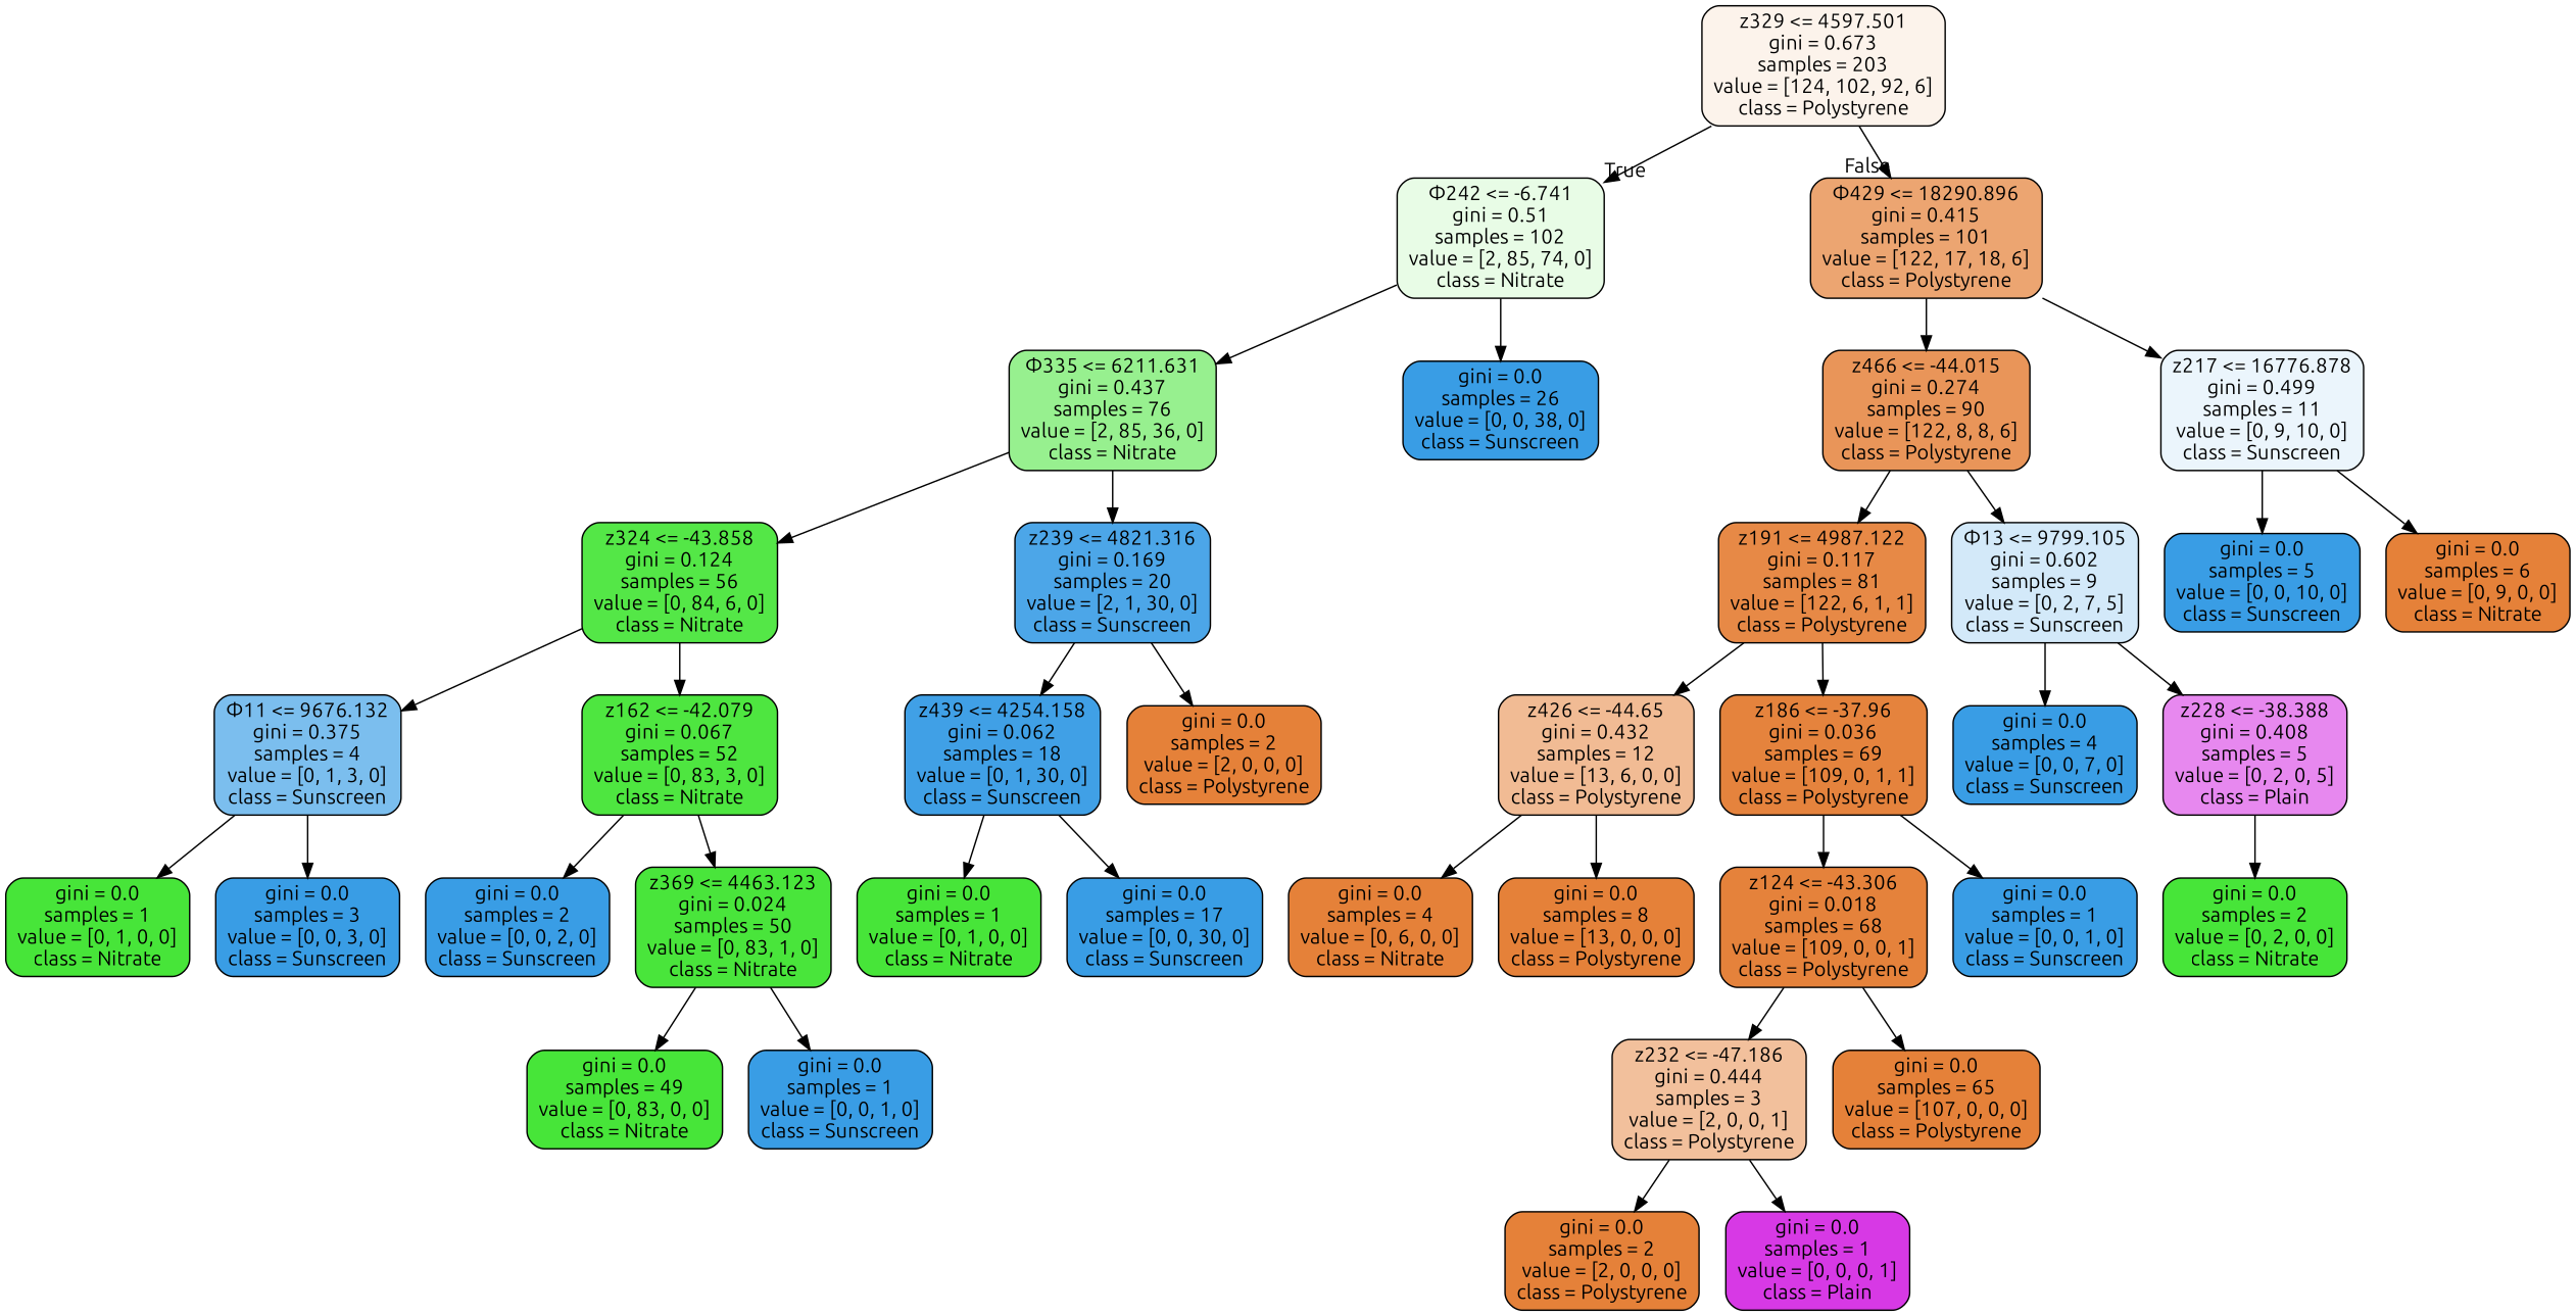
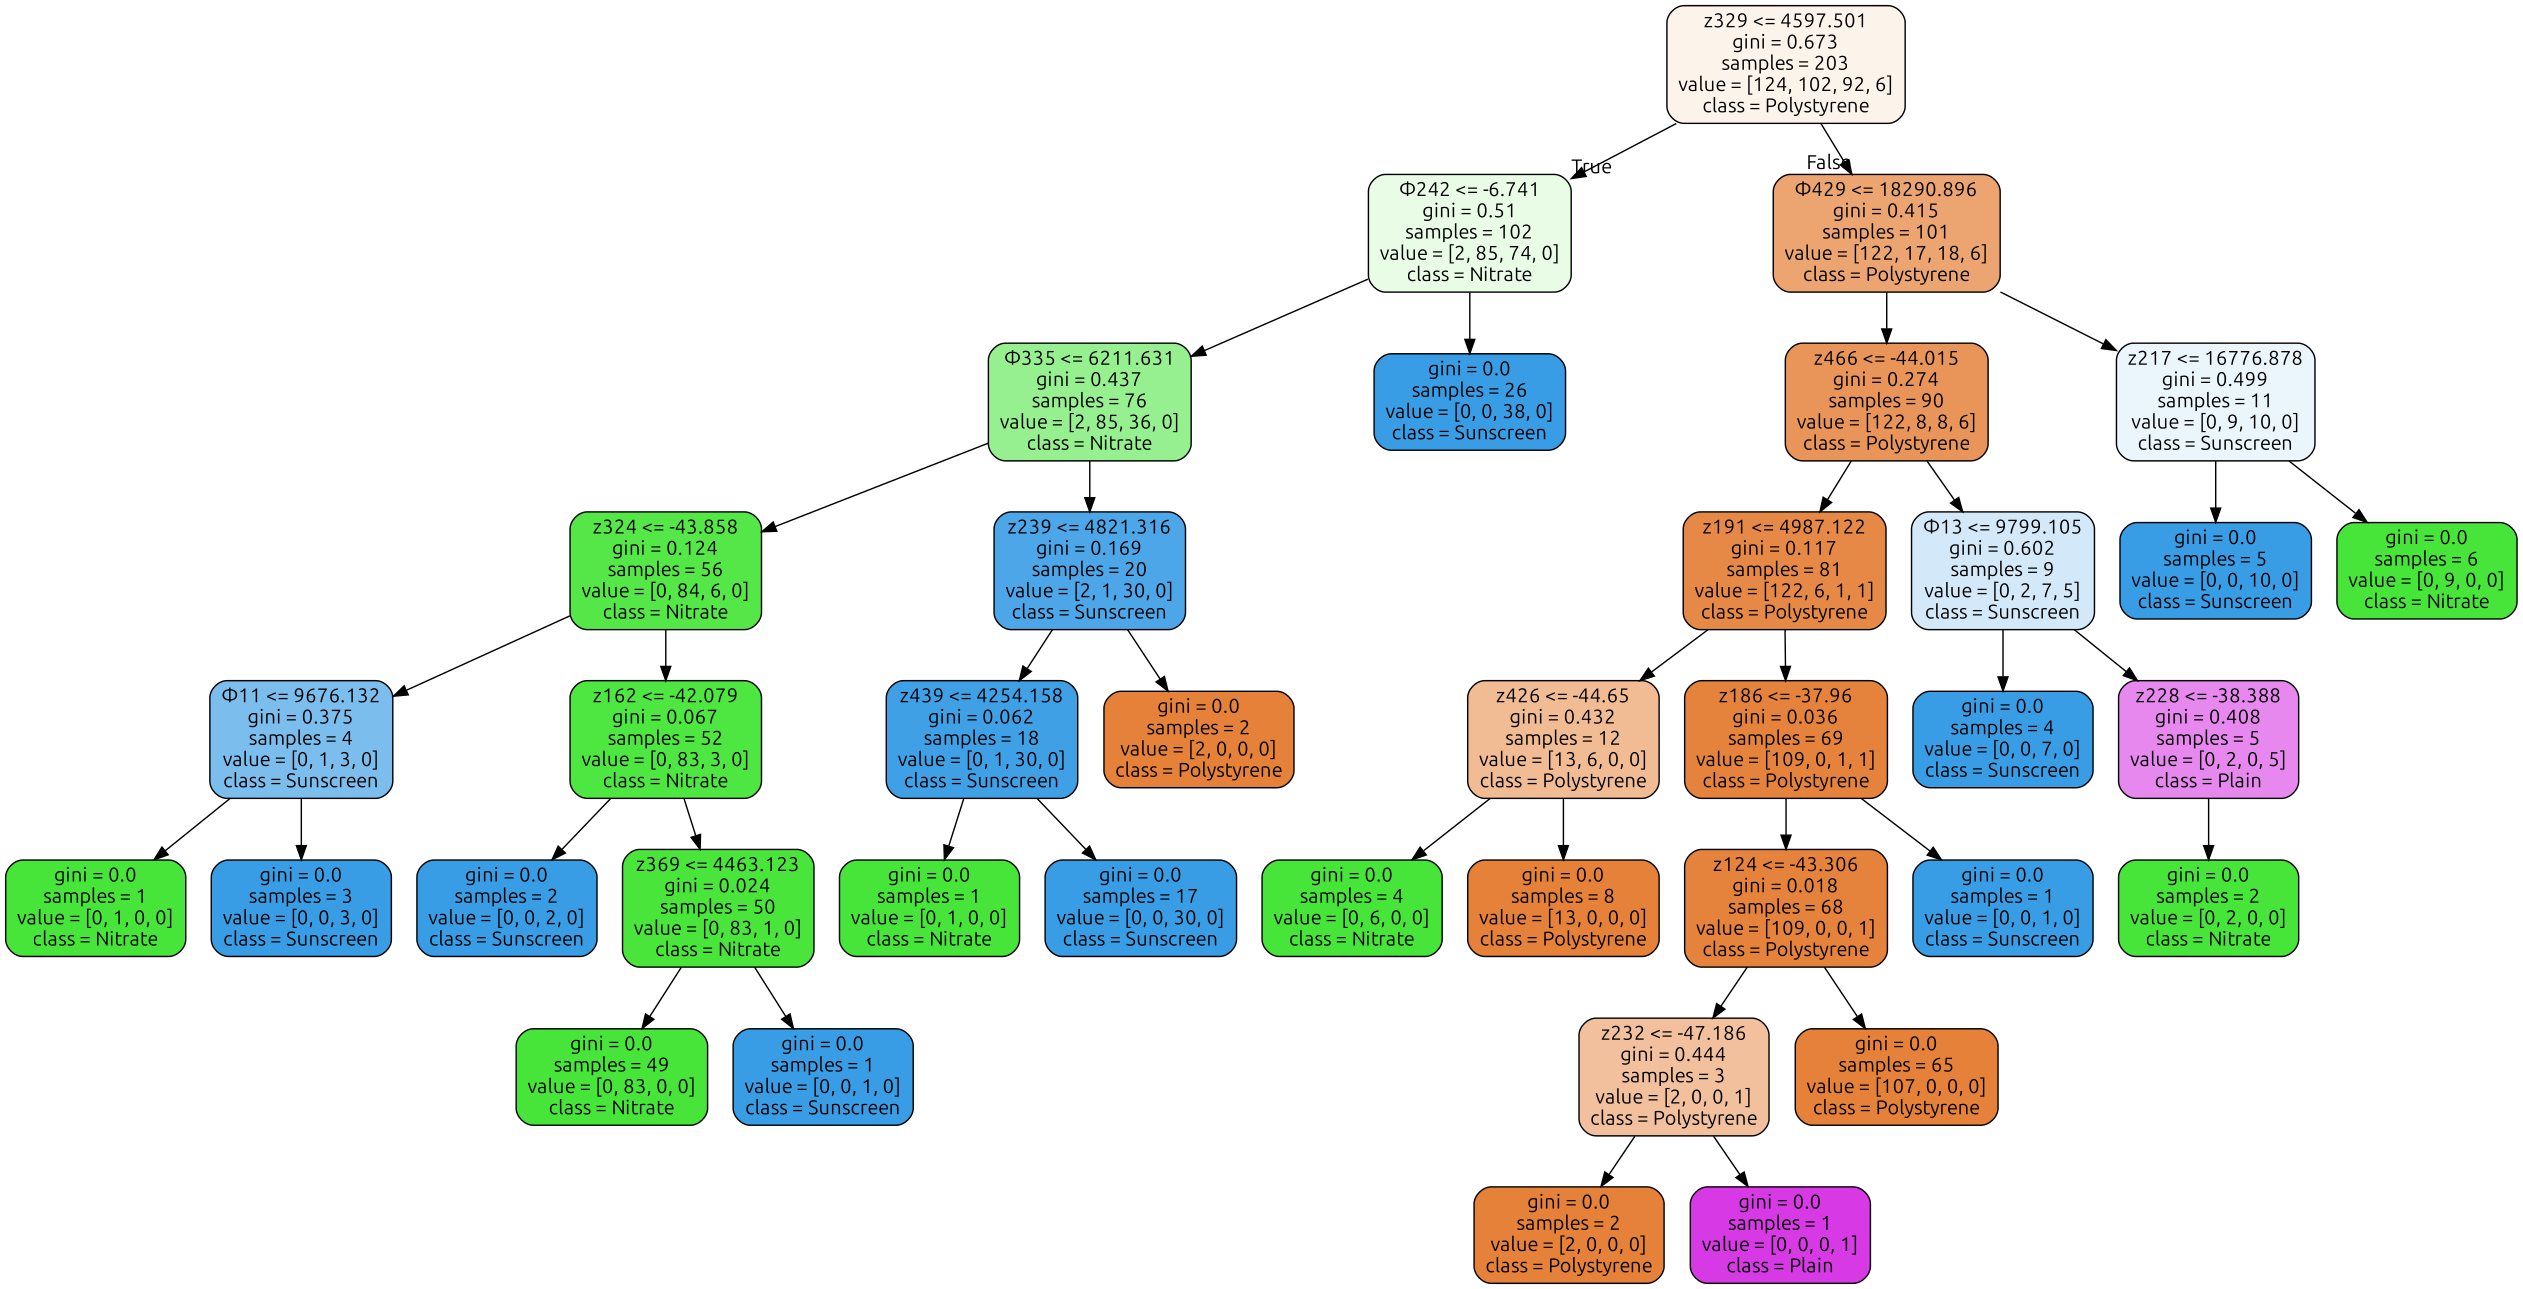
  digraph {
    fontname=Ubuntu
    node [color=black fillcolor="#399de5" fontname=Ubuntu shape=box style="filled, rounded"]
    edge [fontname=Ubuntu]
    n1 [fillcolor="#fcf3eb" label="z329 <= 4597.501\ngini = 0.673\nsamples = 203\nvalue = [124, 102, 92, 6]\nclass = Polystyrene"]
    n2 [fillcolor="#e8fce6" label="Φ242 <= -6.741\ngini = 0.51\nsamples = 102\nvalue = [2, 85, 74, 0]\nclass = Nitrate"]
    n3 [fillcolor="#eca571" label="Φ429 <= 18290.896\ngini = 0.415\nsamples = 101\nvalue = [122, 17, 18, 6]\nclass = Polystyrene"]
    n4 [fillcolor="#97f08f" label="Φ335 <= 6211.631\ngini = 0.437\nsamples = 76\nvalue = [2, 85, 36, 0]\nclass = Nitrate"]
    n5 [label="gini = 0.0\nsamples = 26\nvalue = [0, 0, 38, 0]\nclass = Sunscreen"]
    n6 [fillcolor="#e99559" label="z466 <= -44.015\ngini = 0.274\nsamples = 90\nvalue = [122, 8, 8, 6]\nclass = Polystyrene"]
    n7 [fillcolor="#ebf5fc" label="z217 <= 16776.878\ngini = 0.499\nsamples = 11\nvalue = [0, 9, 10, 0]\nclass = Sunscreen"]
    n8 [fillcolor="#54e747" label="z324 <= -43.858\ngini = 0.124\nsamples = 56\nvalue = [0, 84, 6, 0]\nclass = Nitrate"]
    n9 [fillcolor="#4ca6e8" label="z239 <= 4821.316\ngini = 0.169\nsamples = 20\nvalue = [2, 1, 30, 0]\nclass = Sunscreen"]
    n10 [fillcolor="#7bbeee" label="Φ11 <= 9676.132\ngini = 0.375\nsamples = 4\nvalue = [0, 1, 3, 0]\nclass = Sunscreen"]
    n11 [fillcolor="#4ee640" label="z162 <= -42.079\ngini = 0.067\nsamples = 52\nvalue = [0, 83, 3, 0]\nclass = Nitrate"]
    n12 [fillcolor="#40a0e6" label="z439 <= 4254.158\ngini = 0.062\nsamples = 18\nvalue = [0, 1, 30, 0]\nclass = Sunscreen"]
    n13 [fillcolor="#e58139" label="gini = 0.0\nsamples = 2\nvalue = [2, 0, 0, 0]\nclass = Polystyrene"]
    n14 [fillcolor="#47e539" label="gini = 0.0\nsamples = 1\nvalue = [0, 1, 0, 0]\nclass = Nitrate"]
    n15 [label="gini = 0.0\nsamples = 3\nvalue = [0, 0, 3, 0]\nclass = Sunscreen"]
    n16 [label="gini = 0.0\nsamples = 2\nvalue = [0, 0, 2, 0]\nclass = Sunscreen"]
    n17 [fillcolor="#49e53b" label="z369 <= 4463.123\ngini = 0.024\nsamples = 50\nvalue = [0, 83, 1, 0]\nclass = Nitrate"]
    n18 [fillcolor="#47e539" label="gini = 0.0\nsamples = 49\nvalue = [0, 83, 0, 0]\nclass = Nitrate"]
    n19 [label="gini = 0.0\nsamples = 1\nvalue = [0, 0, 1, 0]\nclass = Sunscreen"]
    n20 [fillcolor="#47e539" label="gini = 0.0\nsamples = 1\nvalue = [0, 1, 0, 0]\nclass = Nitrate"]
    n21 [label="gini = 0.0\nsamples = 17\nvalue = [0, 0, 30, 0]\nclass = Sunscreen"]
    n22 [fillcolor="#e78946" label="z191 <= 4987.122\ngini = 0.117\nsamples = 81\nvalue = [122, 6, 1, 1]\nclass = Polystyrene"]
    n23 [fillcolor="#d3e9f9" label="Φ13 <= 9799.105\ngini = 0.602\nsamples = 9\nvalue = [0, 2, 7, 5]\nclass = Sunscreen"]
    n24 [label="gini = 0.0\nsamples = 5\nvalue = [0, 0, 10, 0]\nclass = Sunscreen"]
-   n25 [fillcolor="#e58139" label="gini = 0.0\nsamples = 6\nvalue = [0, 9, 0, 0]\nclass = Nitrate"]
+   n25 [fillcolor="#47e539" label="gini = 0.0\nsamples = 6\nvalue = [0, 9, 0, 0]\nclass = Nitrate"]
    n26 [fillcolor="#f1bb94" label="z426 <= -44.65\ngini = 0.432\nsamples = 12\nvalue = [13, 6, 0, 0]\nclass = Polystyrene"]
    n27 [fillcolor="#e5833d" label="z186 <= -37.96\ngini = 0.036\nsamples = 69\nvalue = [109, 0, 1, 1]\nclass = Polystyrene"]
    n28 [label="gini = 0.0\nsamples = 4\nvalue = [0, 0, 7, 0]\nclass = Sunscreen"]
    n29 [fillcolor="#e788ef" label="z228 <= -38.388\ngini = 0.408\nsamples = 5\nvalue = [0, 2, 0, 5]\nclass = Plain"]
-   n30 [fillcolor="#e58139" label="gini = 0.0\nsamples = 4\nvalue = [0, 6, 0, 0]\nclass = Nitrate"]
+   n30 [fillcolor="#47e539" label="gini = 0.0\nsamples = 4\nvalue = [0, 6, 0, 0]\nclass = Nitrate"]
    n31 [fillcolor="#e58139" label="gini = 0.0\nsamples = 8\nvalue = [13, 0, 0, 0]\nclass = Polystyrene"]
    n32 [fillcolor="#e5823b" label="z124 <= -43.306\ngini = 0.018\nsamples = 68\nvalue = [109, 0, 0, 1]\nclass = Polystyrene"]
    n33 [label="gini = 0.0\nsamples = 1\nvalue = [0, 0, 1, 0]\nclass = Sunscreen"]
    n34 [fillcolor="#f2c09c" label="z232 <= -47.186\ngini = 0.444\nsamples = 3\nvalue = [2, 0, 0, 1]\nclass = Polystyrene"]
    n35 [fillcolor="#e58139" label="gini = 0.0\nsamples = 65\nvalue = [107, 0, 0, 0]\nclass = Polystyrene"]
    n36 [fillcolor="#e58139" label="gini = 0.0\nsamples = 2\nvalue = [2, 0, 0, 0]\nclass = Polystyrene"]
    n37 [fillcolor="#d739e5" label="gini = 0.0\nsamples = 1\nvalue = [0, 0, 0, 1]\nclass = Plain"]
    n38 [fillcolor="#47e539" label="gini = 0.0\nsamples = 2\nvalue = [0, 2, 0, 0]\nclass = Nitrate"]
    n1 -> n2 [headlabel=True labelangle=45 labeldistance=2.5]
    n1 -> n3 [headlabel=False labelangle=-45 labeldistance=2.5]
    n2 -> n4
    n2 -> n5
    n3 -> n6
    n3 -> n7
    n4 -> n8
    n4 -> n9
    n6 -> n22
    n6 -> n23
    n7 -> n24
    n7 -> n25
    n8 -> n10
    n8 -> n11
    n9 -> n12
    n9 -> n13
    n10 -> n14
    n10 -> n15
    n11 -> n16
    n11 -> n17
    n12 -> n20
    n12 -> n21
    n17 -> n18
    n17 -> n19
    n22 -> n26
    n22 -> n27
    n23 -> n28
    n23 -> n29
    n26 -> n30
    n26 -> n31
    n27 -> n32
    n27 -> n33
    n29 -> n38
    n32 -> n34
    n32 -> n35
    n34 -> n36
    n34 -> n37
  }
